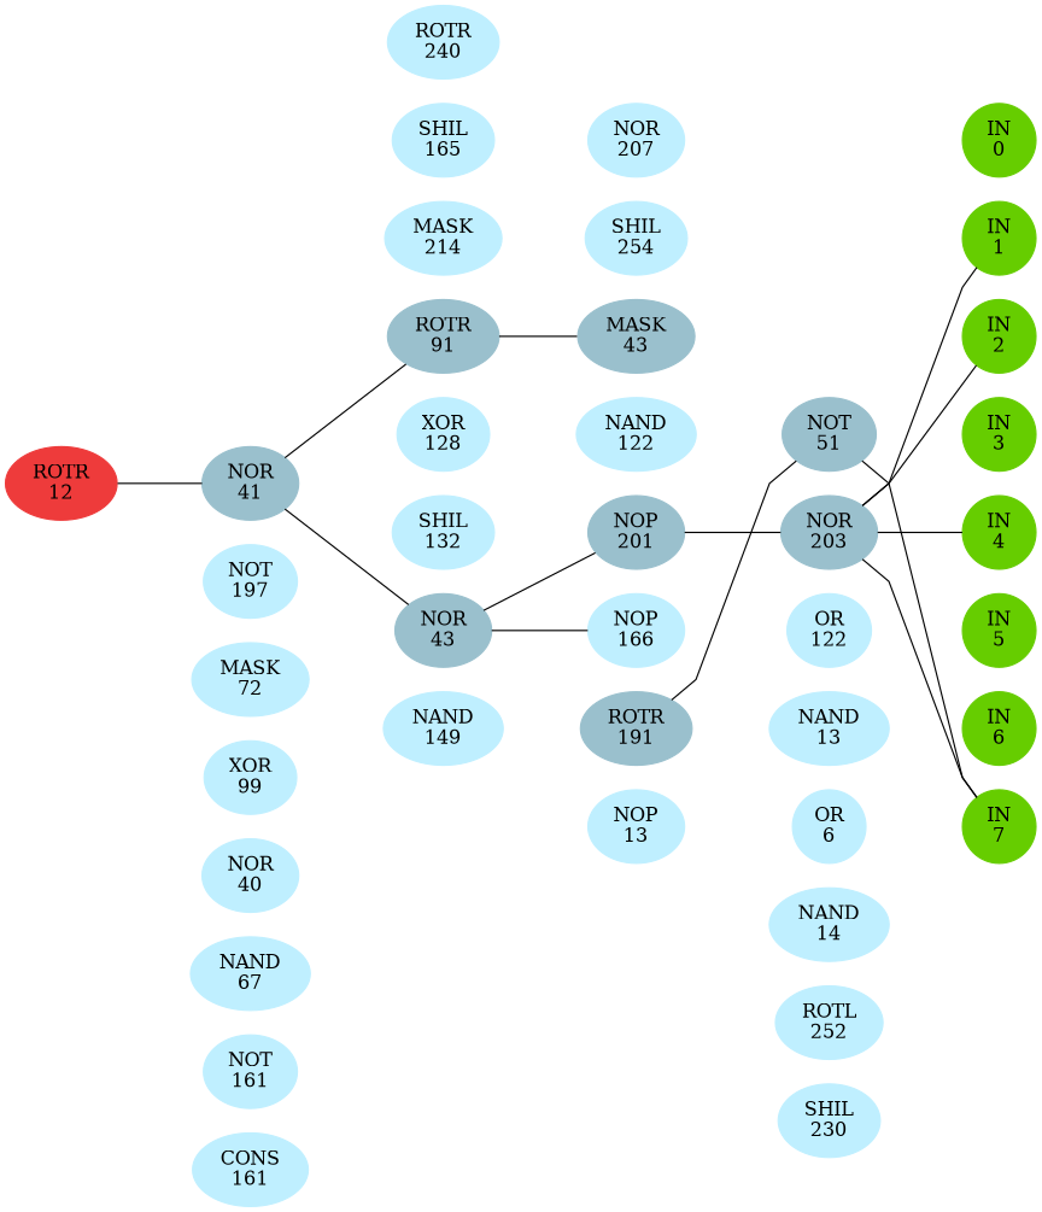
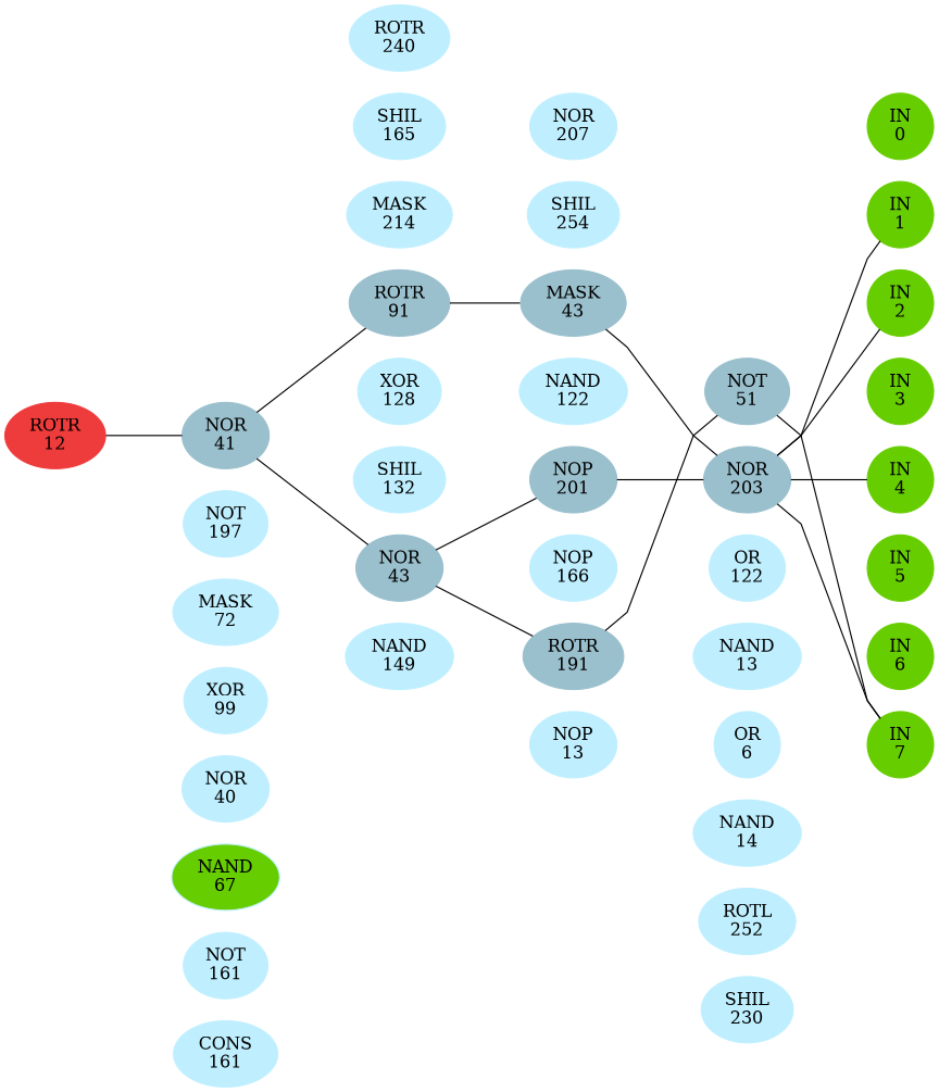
  graph {
    ordering=out
    rankdir=LR
    ranksep=0.75
    splines=polyline
    node [color=lightblue1 style=filled]
    edge [style=invis]
    n1 [color=chartreuse3 label="IN\n0"]
    n2 [color=chartreuse3 label="IN\n1"]
    n3 [color=chartreuse3 label="IN\n2"]
    n4 [color=chartreuse3 label="IN\n3"]
    n5 [color=chartreuse3 label="IN\n4"]
    n6 [color=chartreuse3 label="IN\n5"]
    n7 [color=chartreuse3 label="IN\n6"]
    n8 [color=chartreuse3 label="IN\n7"]
    n9 [color=lightblue3 label="NOT\n51"]
    n10 [color=lightblue3 label="NOR\n203"]
    n11 [label="OR\n122"]
    n12 [label="NAND\n13"]
    n13 [label="OR\n6"]
    n14 [label="NAND\n14"]
    n15 [label="ROTL\n252"]
    n16 [label="SHIL\n230"]
    n17 [label="NOR\n207"]
    n18 [label="SHIL\n254"]
    n19 [color=lightblue3 label="MASK\n43"]
    n20 [label="NAND\n122"]
    n21 [color=lightblue3 label="NOP\n201"]
    n22 [label="NOP\n166"]
    n23 [color=lightblue3 label="ROTR\n191"]
    n24 [label="NOP\n13"]
    n25 [label="ROTR\n240"]
    n26 [label="SHIL\n165"]
    n27 [label="MASK\n214"]
    n28 [color=lightblue3 label="ROTR\n91"]
    n29 [label="XOR\n128"]
    n30 [label="SHIL\n132"]
    n31 [color=lightblue3 label="NOR\n43"]
    n32 [label="NAND\n149"]
    n33 [color=lightblue3 label="NOR\n41"]
    n34 [label="NOT\n197"]
    n35 [label="MASK\n72"]
    n36 [label="XOR\n99"]
    n37 [label="NOR\n40"]
-   n38 [label="NAND\n67"]
+   n38 [label="NAND\n67" fillcolor=chartreuse3]
    n39 [label="NOT\n161"]
    n40 [label="CONS\n161"]
    n41 [color=brown2 label="ROTR\n12"]
    subgraph sub_1 {
      rank=same
      n1
      n2
      n3
      n4
      n5
      n6
      n7
      n8
    }
    subgraph sub_2 {
      rank=same
      n9
      n10
      n11
      n12
      n13
      n14
      n15
      n16
    }
    subgraph sub_3 {
      rank=same
      n17
      n18
      n19
      n20
      n21
      n22
      n23
      n24
    }
    subgraph sub_4 {
      rank=same
      n25
      n26
      n27
      n28
      n29
      n30
      n31
      n32
    }
    subgraph sub_5 {
      rank=same
      n33
      n34
      n35
      n36
      n37
      n38
      n39
      n40
    }
    subgraph sub_6 {
      rank=same
      n41
    }
    n1 -- n2
    n2 -- n3
    n3 -- n4
    n4 -- n5
    n5 -- n6
    n6 -- n7
    n7 -- n8
    n9 -- n8 [style=solid]
    n9 -- n10
    n10 -- n2 [style=solid]
    n10 -- n3 [style=solid]
    n10 -- n5 [style=solid]
    n10 -- n8 [style=solid]
    n10 -- n11
    n11 -- n12
    n12 -- n13
    n13 -- n14
    n14 -- n15
    n15 -- n16
    n17 -- n18
    n18 -- n19
+   n19 -- n10 [style=solid]
    n19 -- n20
    n20 -- n21
    n21 -- n10 [style=solid]
    n21 -- n22
    n22 -- n23
    n23 -- n9 [style=solid]
    n23 -- n24
    n25 -- n26
    n26 -- n27
    n27 -- n28
    n28 -- n19 [style=solid]
    n28 -- n29
    n29 -- n30
    n30 -- n31
    n31 -- n21 [style=solid]
-   n31 -- n22 [style=solid]
+   n31 -- n23 [style=solid]
    n31 -- n32
    n33 -- n28 [style=solid]
    n33 -- n31 [style=solid]
    n33 -- n34
    n34 -- n35
    n35 -- n36
    n36 -- n37
    n37 -- n38
    n38 -- n39
    n39 -- n40
    n41 -- n33 [style=solid]
    n41 -- n41
  }
